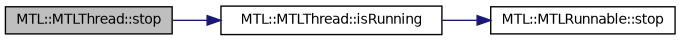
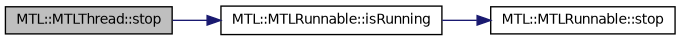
  digraph {
    rankdir=LR
    node [color=black fillcolor=white fontname=Helvetica fontsize=10 shape=record style=filled]
    edge [color=midnightblue fontname=Helvetica fontsize=10 labelfontname=Helvetica labelfontsize=10 style=solid]
    n1 [fillcolor=grey75 fontcolor=black height=0.2 label="MTL::MTLThread::stop" width=0.4]
-   n2 [height=0.2 label="MTL::MTLThread::isRunning" width=0.4]
+   n2 [height=0.2 label="MTL::MTLRunnable::isRunning" width=0.4]
    n3 [height=0.2 label="MTL::MTLRunnable::stop" width=0.4]
    n1 -> n2
    n2 -> n3
  }
